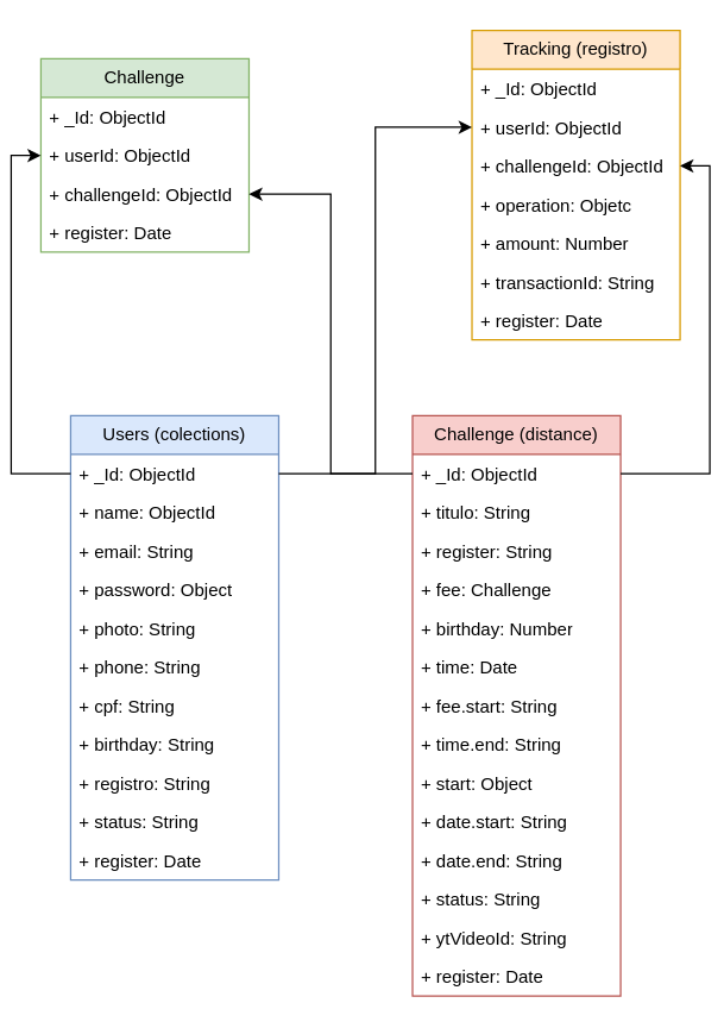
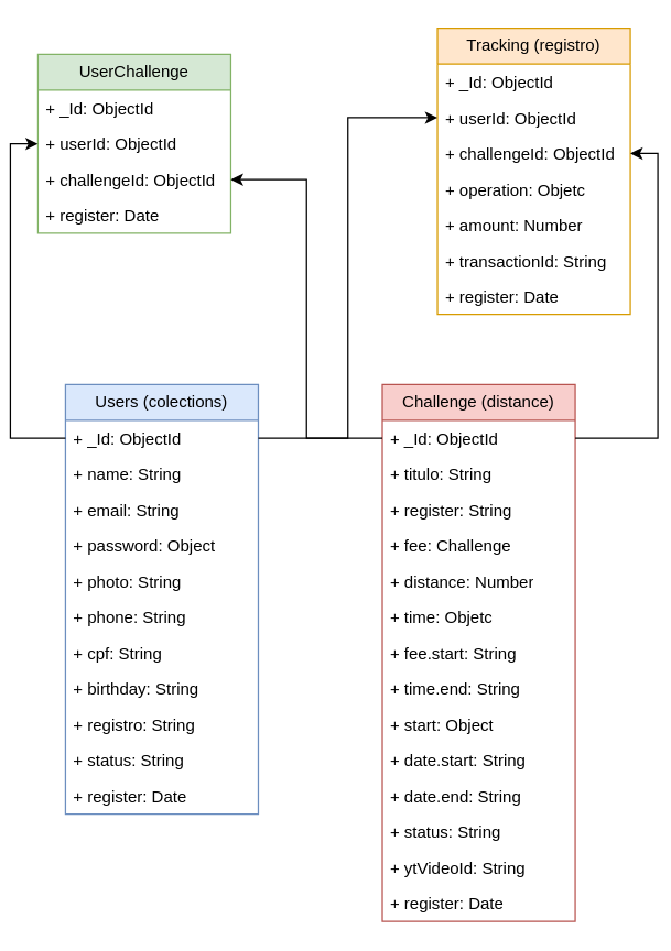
  <mxCell id="0" />
  <mxCell id="1" parent="0" />
  <mxCell id="2" value="Users (colections)" style="swimlane;fontStyle=0;childLayout=stackLayout;horizontal=1;startSize=26;fillColor=#dae8fc;horizontalStack=0;resizeParent=1;resizeParentMax=0;resizeLast=0;collapsible=1;marginBottom=0;whiteSpace=wrap;html=1;strokeColor=#6c8ebf;" vertex="1" parent="1"><mxGeometry x="40" y="279" width="140" height="312" as="geometry" /></mxCell>
  <mxCell id="3" value="+ _Id: ObjectId" style="text;strokeColor=none;fillColor=none;align=left;verticalAlign=top;spacingLeft=4;spacingRight=4;overflow=hidden;rotatable=0;points=[[0,0.5],[1,0.5]];portConstraint=eastwest;whiteSpace=wrap;html=1;" vertex="1" parent="2"><mxGeometry y="26" width="140" height="26" as="geometry" /></mxCell>
- <mxCell id="4" value="+ name: ObjectId" style="text;strokeColor=none;fillColor=none;align=left;verticalAlign=top;spacingLeft=4;spacingRight=4;overflow=hidden;rotatable=0;points=[[0,0.5],[1,0.5]];portConstraint=eastwest;whiteSpace=wrap;html=1;" vertex="1" parent="2"><mxGeometry y="52" width="140" height="26" as="geometry" /></mxCell>
+ <mxCell id="4" value="+ name: String" style="text;strokeColor=none;fillColor=none;align=left;verticalAlign=top;spacingLeft=4;spacingRight=4;overflow=hidden;rotatable=0;points=[[0,0.5],[1,0.5]];portConstraint=eastwest;whiteSpace=wrap;html=1;" vertex="1" parent="2"><mxGeometry y="52" width="140" height="26" as="geometry" /></mxCell>
  <mxCell id="5" value="+ email: String" style="text;strokeColor=none;fillColor=none;align=left;verticalAlign=top;spacingLeft=4;spacingRight=4;overflow=hidden;rotatable=0;points=[[0,0.5],[1,0.5]];portConstraint=eastwest;whiteSpace=wrap;html=1;" vertex="1" parent="2"><mxGeometry y="78" width="140" height="26" as="geometry" /></mxCell>
  <mxCell id="6" value="+ password: Object" style="text;strokeColor=none;fillColor=none;align=left;verticalAlign=top;spacingLeft=4;spacingRight=4;overflow=hidden;rotatable=0;points=[[0,0.5],[1,0.5]];portConstraint=eastwest;whiteSpace=wrap;html=1;" vertex="1" parent="2"><mxGeometry y="104" width="140" height="26" as="geometry" /></mxCell>
  <mxCell id="7" value="+ photo: String" style="text;strokeColor=none;fillColor=none;align=left;verticalAlign=top;spacingLeft=4;spacingRight=4;overflow=hidden;rotatable=0;points=[[0,0.5],[1,0.5]];portConstraint=eastwest;whiteSpace=wrap;html=1;" vertex="1" parent="2"><mxGeometry y="130" width="140" height="26" as="geometry" /></mxCell>
  <mxCell id="8" value="+ phone: String" style="text;strokeColor=none;fillColor=none;align=left;verticalAlign=top;spacingLeft=4;spacingRight=4;overflow=hidden;rotatable=0;points=[[0,0.5],[1,0.5]];portConstraint=eastwest;whiteSpace=wrap;html=1;" vertex="1" parent="2"><mxGeometry y="156" width="140" height="26" as="geometry" /></mxCell>
  <mxCell id="9" value="+ cpf: String" style="text;strokeColor=none;fillColor=none;align=left;verticalAlign=top;spacingLeft=4;spacingRight=4;overflow=hidden;rotatable=0;points=[[0,0.5],[1,0.5]];portConstraint=eastwest;whiteSpace=wrap;html=1;" vertex="1" parent="2"><mxGeometry y="182" width="140" height="26" as="geometry" /></mxCell>
  <mxCell id="10" value="+ birthday: String" style="text;strokeColor=none;fillColor=none;align=left;verticalAlign=top;spacingLeft=4;spacingRight=4;overflow=hidden;rotatable=0;points=[[0,0.5],[1,0.5]];portConstraint=eastwest;whiteSpace=wrap;html=1;" vertex="1" parent="2"><mxGeometry y="208" width="140" height="26" as="geometry" /></mxCell>
  <mxCell id="11" value="+ registro: String" style="text;strokeColor=none;fillColor=none;align=left;verticalAlign=top;spacingLeft=4;spacingRight=4;overflow=hidden;rotatable=0;points=[[0,0.5],[1,0.5]];portConstraint=eastwest;whiteSpace=wrap;html=1;" vertex="1" parent="2"><mxGeometry y="234" width="140" height="26" as="geometry" /></mxCell>
  <mxCell id="12" value="+ status: String" style="text;strokeColor=none;fillColor=none;align=left;verticalAlign=top;spacingLeft=4;spacingRight=4;overflow=hidden;rotatable=0;points=[[0,0.5],[1,0.5]];portConstraint=eastwest;whiteSpace=wrap;html=1;" vertex="1" parent="2"><mxGeometry y="260" width="140" height="26" as="geometry" /></mxCell>
  <mxCell id="13" value="+ register: Date" style="text;strokeColor=none;fillColor=none;align=left;verticalAlign=top;spacingLeft=4;spacingRight=4;overflow=hidden;rotatable=0;points=[[0,0.5],[1,0.5]];portConstraint=eastwest;whiteSpace=wrap;html=1;" vertex="1" parent="2"><mxGeometry y="286" width="140" height="26" as="geometry" /></mxCell>
  <mxCell id="14" value="Challenge (distance)" style="swimlane;fontStyle=0;childLayout=stackLayout;horizontal=1;startSize=26;fillColor=#f8cecc;horizontalStack=0;resizeParent=1;resizeParentMax=0;resizeLast=0;collapsible=1;marginBottom=0;whiteSpace=wrap;html=1;strokeColor=#b85450;" vertex="1" parent="1"><mxGeometry x="270" y="279" width="140" height="390" as="geometry" /></mxCell>
  <mxCell id="15" value="+ _Id: ObjectId" style="text;strokeColor=none;fillColor=none;align=left;verticalAlign=top;spacingLeft=4;spacingRight=4;overflow=hidden;rotatable=0;points=[[0,0.5],[1,0.5]];portConstraint=eastwest;whiteSpace=wrap;html=1;" vertex="1" parent="14"><mxGeometry y="26" width="140" height="26" as="geometry" /></mxCell>
  <mxCell id="16" value="+ titulo: String" style="text;strokeColor=none;fillColor=none;align=left;verticalAlign=top;spacingLeft=4;spacingRight=4;overflow=hidden;rotatable=0;points=[[0,0.5],[1,0.5]];portConstraint=eastwest;whiteSpace=wrap;html=1;" vertex="1" parent="14"><mxGeometry y="52" width="140" height="26" as="geometry" /></mxCell>
  <mxCell id="17" value="+ register: String" style="text;strokeColor=none;fillColor=none;align=left;verticalAlign=top;spacingLeft=4;spacingRight=4;overflow=hidden;rotatable=0;points=[[0,0.5],[1,0.5]];portConstraint=eastwest;whiteSpace=wrap;html=1;" vertex="1" parent="14"><mxGeometry y="78" width="140" height="26" as="geometry" /></mxCell>
  <mxCell id="18" value="+ fee: Challenge" style="text;strokeColor=none;fillColor=none;align=left;verticalAlign=top;spacingLeft=4;spacingRight=4;overflow=hidden;rotatable=0;points=[[0,0.5],[1,0.5]];portConstraint=eastwest;whiteSpace=wrap;html=1;" vertex="1" parent="14"><mxGeometry y="104" width="140" height="26" as="geometry" /></mxCell>
- <mxCell id="19" value="+ birthday: Number" style="text;strokeColor=none;fillColor=none;align=left;verticalAlign=top;spacingLeft=4;spacingRight=4;overflow=hidden;rotatable=0;points=[[0,0.5],[1,0.5]];portConstraint=eastwest;whiteSpace=wrap;html=1;" vertex="1" parent="14"><mxGeometry y="130" width="140" height="26" as="geometry" /></mxCell>
- <mxCell id="20" value="+ time: Date" style="text;strokeColor=none;fillColor=none;align=left;verticalAlign=top;spacingLeft=4;spacingRight=4;overflow=hidden;rotatable=0;points=[[0,0.5],[1,0.5]];portConstraint=eastwest;whiteSpace=wrap;html=1;" vertex="1" parent="14"><mxGeometry y="156" width="140" height="26" as="geometry" /></mxCell>
+ <mxCell id="19" value="+ distance: Number" style="text;strokeColor=none;fillColor=none;align=left;verticalAlign=top;spacingLeft=4;spacingRight=4;overflow=hidden;rotatable=0;points=[[0,0.5],[1,0.5]];portConstraint=eastwest;whiteSpace=wrap;html=1;" vertex="1" parent="14"><mxGeometry y="130" width="140" height="26" as="geometry" /></mxCell>
+ <mxCell id="20" value="+ time: Objetc" style="text;strokeColor=none;fillColor=none;align=left;verticalAlign=top;spacingLeft=4;spacingRight=4;overflow=hidden;rotatable=0;points=[[0,0.5],[1,0.5]];portConstraint=eastwest;whiteSpace=wrap;html=1;" vertex="1" parent="14"><mxGeometry y="156" width="140" height="26" as="geometry" /></mxCell>
  <mxCell id="21" value="+ fee.start: String" style="text;strokeColor=none;fillColor=none;align=left;verticalAlign=top;spacingLeft=4;spacingRight=4;overflow=hidden;rotatable=0;points=[[0,0.5],[1,0.5]];portConstraint=eastwest;whiteSpace=wrap;html=1;" vertex="1" parent="14"><mxGeometry y="182" width="140" height="26" as="geometry" /></mxCell>
  <mxCell id="22" value="+ time.end: String" style="text;strokeColor=none;fillColor=none;align=left;verticalAlign=top;spacingLeft=4;spacingRight=4;overflow=hidden;rotatable=0;points=[[0,0.5],[1,0.5]];portConstraint=eastwest;whiteSpace=wrap;html=1;" vertex="1" parent="14"><mxGeometry y="208" width="140" height="26" as="geometry" /></mxCell>
  <mxCell id="23" value="+ start: Object" style="text;strokeColor=none;fillColor=none;align=left;verticalAlign=top;spacingLeft=4;spacingRight=4;overflow=hidden;rotatable=0;points=[[0,0.5],[1,0.5]];portConstraint=eastwest;whiteSpace=wrap;html=1;" vertex="1" parent="14"><mxGeometry y="234" width="140" height="26" as="geometry" /></mxCell>
  <mxCell id="24" value="+ date.start: String" style="text;strokeColor=none;fillColor=none;align=left;verticalAlign=top;spacingLeft=4;spacingRight=4;overflow=hidden;rotatable=0;points=[[0,0.5],[1,0.5]];portConstraint=eastwest;whiteSpace=wrap;html=1;" vertex="1" parent="14"><mxGeometry y="260" width="140" height="26" as="geometry" /></mxCell>
  <mxCell id="25" value="+ date.end: String" style="text;strokeColor=none;fillColor=none;align=left;verticalAlign=top;spacingLeft=4;spacingRight=4;overflow=hidden;rotatable=0;points=[[0,0.5],[1,0.5]];portConstraint=eastwest;whiteSpace=wrap;html=1;" vertex="1" parent="14"><mxGeometry y="286" width="140" height="26" as="geometry" /></mxCell>
  <mxCell id="26" value="+ status: String" style="text;strokeColor=none;fillColor=none;align=left;verticalAlign=top;spacingLeft=4;spacingRight=4;overflow=hidden;rotatable=0;points=[[0,0.5],[1,0.5]];portConstraint=eastwest;whiteSpace=wrap;html=1;" vertex="1" parent="14"><mxGeometry y="312" width="140" height="26" as="geometry" /></mxCell>
  <mxCell id="27" value="+ ytVideoId: String" style="text;strokeColor=none;fillColor=none;align=left;verticalAlign=top;spacingLeft=4;spacingRight=4;overflow=hidden;rotatable=0;points=[[0,0.5],[1,0.5]];portConstraint=eastwest;whiteSpace=wrap;html=1;" vertex="1" parent="14"><mxGeometry y="338" width="140" height="26" as="geometry" /></mxCell>
  <mxCell id="28" value="+ register: Date" style="text;strokeColor=none;fillColor=none;align=left;verticalAlign=top;spacingLeft=4;spacingRight=4;overflow=hidden;rotatable=0;points=[[0,0.5],[1,0.5]];portConstraint=eastwest;whiteSpace=wrap;html=1;" vertex="1" parent="14"><mxGeometry y="364" width="140" height="26" as="geometry" /></mxCell>
- <mxCell id="29" value="Challenge" style="swimlane;fontStyle=0;childLayout=stackLayout;horizontal=1;startSize=26;fillColor=#d5e8d4;horizontalStack=0;resizeParent=1;resizeParentMax=0;resizeLast=0;collapsible=1;marginBottom=0;whiteSpace=wrap;html=1;strokeColor=#82b366;" vertex="1" parent="1"><mxGeometry x="20" y="39" width="140" height="130" as="geometry" /></mxCell>
+ <mxCell id="29" value="UserChallenge" style="swimlane;fontStyle=0;childLayout=stackLayout;horizontal=1;startSize=26;fillColor=#d5e8d4;horizontalStack=0;resizeParent=1;resizeParentMax=0;resizeLast=0;collapsible=1;marginBottom=0;whiteSpace=wrap;html=1;strokeColor=#82b366;" vertex="1" parent="1"><mxGeometry x="20" y="39" width="140" height="130" as="geometry" /></mxCell>
  <mxCell id="30" value="+ _Id: ObjectId" style="text;strokeColor=none;fillColor=none;align=left;verticalAlign=top;spacingLeft=4;spacingRight=4;overflow=hidden;rotatable=0;points=[[0,0.5],[1,0.5]];portConstraint=eastwest;whiteSpace=wrap;html=1;" vertex="1" parent="29"><mxGeometry y="26" width="140" height="26" as="geometry" /></mxCell>
  <mxCell id="31" value="+ userId: ObjectId" style="text;strokeColor=none;fillColor=none;align=left;verticalAlign=top;spacingLeft=4;spacingRight=4;overflow=hidden;rotatable=0;points=[[0,0.5],[1,0.5]];portConstraint=eastwest;whiteSpace=wrap;html=1;" vertex="1" parent="29"><mxGeometry y="52" width="140" height="26" as="geometry" /></mxCell>
  <mxCell id="32" value="+ challengeId: ObjectId" style="text;strokeColor=none;fillColor=none;align=left;verticalAlign=top;spacingLeft=4;spacingRight=4;overflow=hidden;rotatable=0;points=[[0,0.5],[1,0.5]];portConstraint=eastwest;whiteSpace=wrap;html=1;" vertex="1" parent="29"><mxGeometry y="78" width="140" height="26" as="geometry" /></mxCell>
  <mxCell id="33" value="+ register: Date" style="text;strokeColor=none;fillColor=none;align=left;verticalAlign=top;spacingLeft=4;spacingRight=4;overflow=hidden;rotatable=0;points=[[0,0.5],[1,0.5]];portConstraint=eastwest;whiteSpace=wrap;html=1;" vertex="1" parent="29"><mxGeometry y="104" width="140" height="26" as="geometry" /></mxCell>
  <mxCell id="34" value="Tracking (registro)" style="swimlane;fontStyle=0;childLayout=stackLayout;horizontal=1;startSize=26;fillColor=#ffe6cc;horizontalStack=0;resizeParent=1;resizeParentMax=0;resizeLast=0;collapsible=1;marginBottom=0;whiteSpace=wrap;html=1;strokeColor=#d79b00;" vertex="1" parent="1"><mxGeometry x="310" y="20" width="140" height="208" as="geometry" /></mxCell>
  <mxCell id="35" value="+ _Id: ObjectId" style="text;strokeColor=none;fillColor=none;align=left;verticalAlign=top;spacingLeft=4;spacingRight=4;overflow=hidden;rotatable=0;points=[[0,0.5],[1,0.5]];portConstraint=eastwest;whiteSpace=wrap;html=1;" vertex="1" parent="34"><mxGeometry y="26" width="140" height="26" as="geometry" /></mxCell>
  <mxCell id="36" value="+ userId: ObjectId" style="text;strokeColor=none;fillColor=none;align=left;verticalAlign=top;spacingLeft=4;spacingRight=4;overflow=hidden;rotatable=0;points=[[0,0.5],[1,0.5]];portConstraint=eastwest;whiteSpace=wrap;html=1;" vertex="1" parent="34"><mxGeometry y="52" width="140" height="26" as="geometry" /></mxCell>
  <mxCell id="37" value="+ challengeId: ObjectId" style="text;strokeColor=none;fillColor=none;align=left;verticalAlign=top;spacingLeft=4;spacingRight=4;overflow=hidden;rotatable=0;points=[[0,0.5],[1,0.5]];portConstraint=eastwest;whiteSpace=wrap;html=1;" vertex="1" parent="34"><mxGeometry y="78" width="140" height="26" as="geometry" /></mxCell>
  <mxCell id="38" value="+ operation: Objetc" style="text;strokeColor=none;fillColor=none;align=left;verticalAlign=top;spacingLeft=4;spacingRight=4;overflow=hidden;rotatable=0;points=[[0,0.5],[1,0.5]];portConstraint=eastwest;whiteSpace=wrap;html=1;" vertex="1" parent="34"><mxGeometry y="104" width="140" height="26" as="geometry" /></mxCell>
  <mxCell id="39" value="+ amount: Number" style="text;strokeColor=none;fillColor=none;align=left;verticalAlign=top;spacingLeft=4;spacingRight=4;overflow=hidden;rotatable=0;points=[[0,0.5],[1,0.5]];portConstraint=eastwest;whiteSpace=wrap;html=1;" vertex="1" parent="34"><mxGeometry y="130" width="140" height="26" as="geometry" /></mxCell>
  <mxCell id="40" value="+ transactionId: String" style="text;strokeColor=none;fillColor=none;align=left;verticalAlign=top;spacingLeft=4;spacingRight=4;overflow=hidden;rotatable=0;points=[[0,0.5],[1,0.5]];portConstraint=eastwest;whiteSpace=wrap;html=1;" vertex="1" parent="34"><mxGeometry y="156" width="140" height="26" as="geometry" /></mxCell>
  <mxCell id="41" value="+ register: Date" style="text;strokeColor=none;fillColor=none;align=left;verticalAlign=top;spacingLeft=4;spacingRight=4;overflow=hidden;rotatable=0;points=[[0,0.5],[1,0.5]];portConstraint=eastwest;whiteSpace=wrap;html=1;" vertex="1" parent="34"><mxGeometry y="182" width="140" height="26" as="geometry" /></mxCell>
  <mxCell id="42" style="edgeStyle=orthogonalEdgeStyle;rounded=0;orthogonalLoop=1;jettySize=auto;html=1;exitX=0;exitY=0.5;exitDx=0;exitDy=0;entryX=0;entryY=0.5;entryDx=0;entryDy=0;" edge="1" parent="1" source="3" target="31"><mxGeometry relative="1" as="geometry" /></mxCell>
  <mxCell id="43" style="edgeStyle=orthogonalEdgeStyle;rounded=0;orthogonalLoop=1;jettySize=auto;html=1;exitX=0;exitY=0.5;exitDx=0;exitDy=0;entryX=1;entryY=0.5;entryDx=0;entryDy=0;" edge="1" parent="1" source="15" target="32"><mxGeometry relative="1" as="geometry" /></mxCell>
  <mxCell id="44" style="edgeStyle=orthogonalEdgeStyle;rounded=0;orthogonalLoop=1;jettySize=auto;html=1;exitX=1;exitY=0.5;exitDx=0;exitDy=0;entryX=0;entryY=0.5;entryDx=0;entryDy=0;" edge="1" parent="1" source="3" target="36"><mxGeometry relative="1" as="geometry" /></mxCell>
  <mxCell id="45" style="edgeStyle=orthogonalEdgeStyle;rounded=0;orthogonalLoop=1;jettySize=auto;html=1;exitX=1;exitY=0.5;exitDx=0;exitDy=0;entryX=1;entryY=0.5;entryDx=0;entryDy=0;" edge="1" parent="1" source="15" target="37"><mxGeometry relative="1" as="geometry" /></mxCell>
